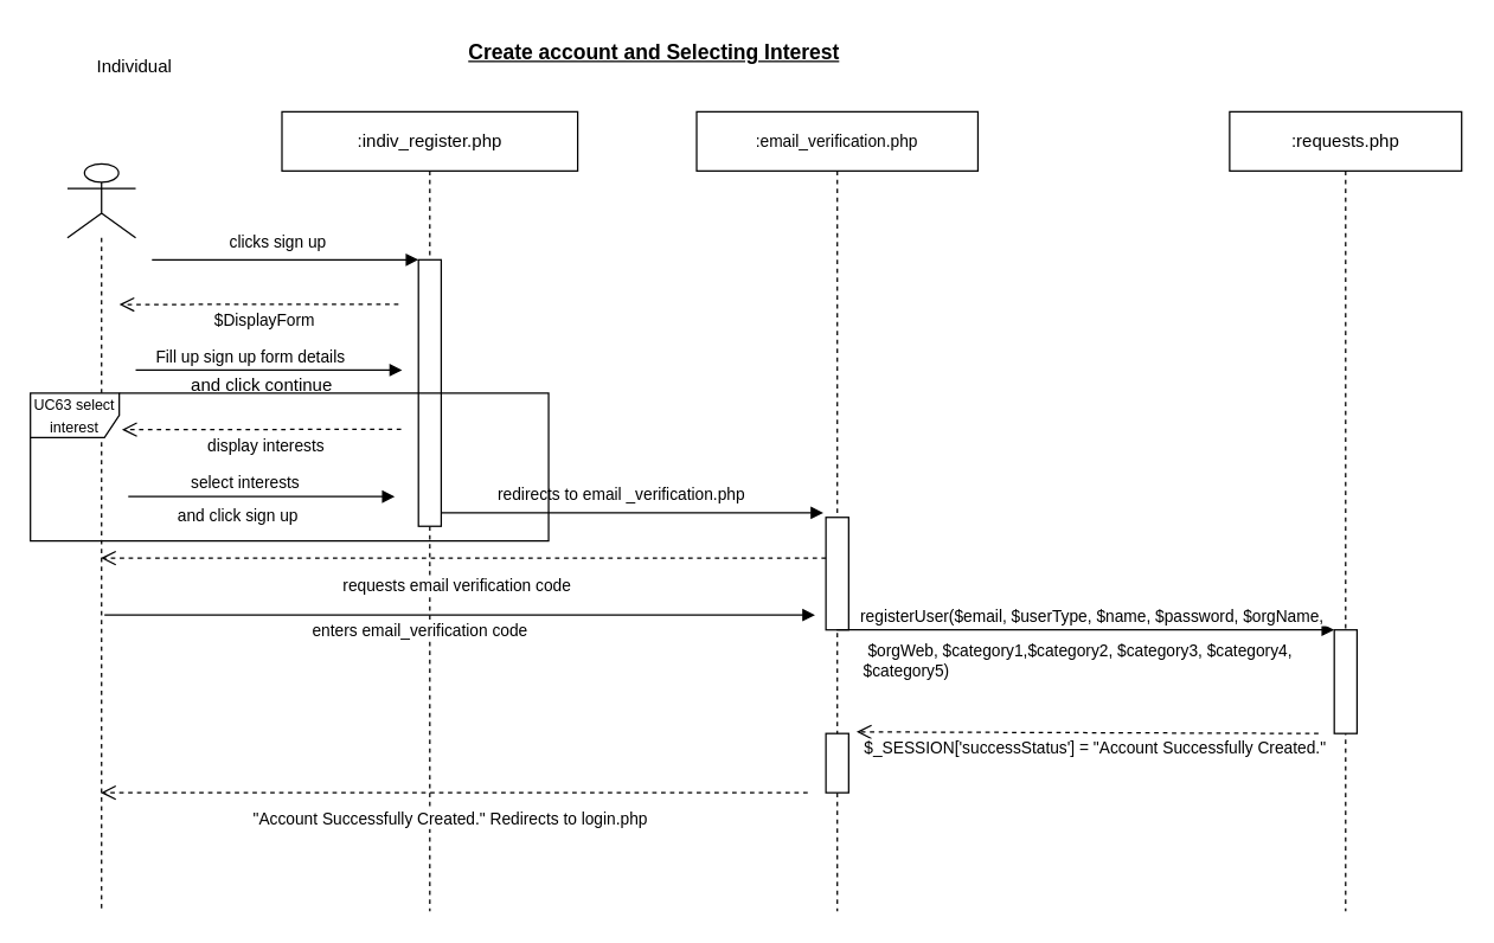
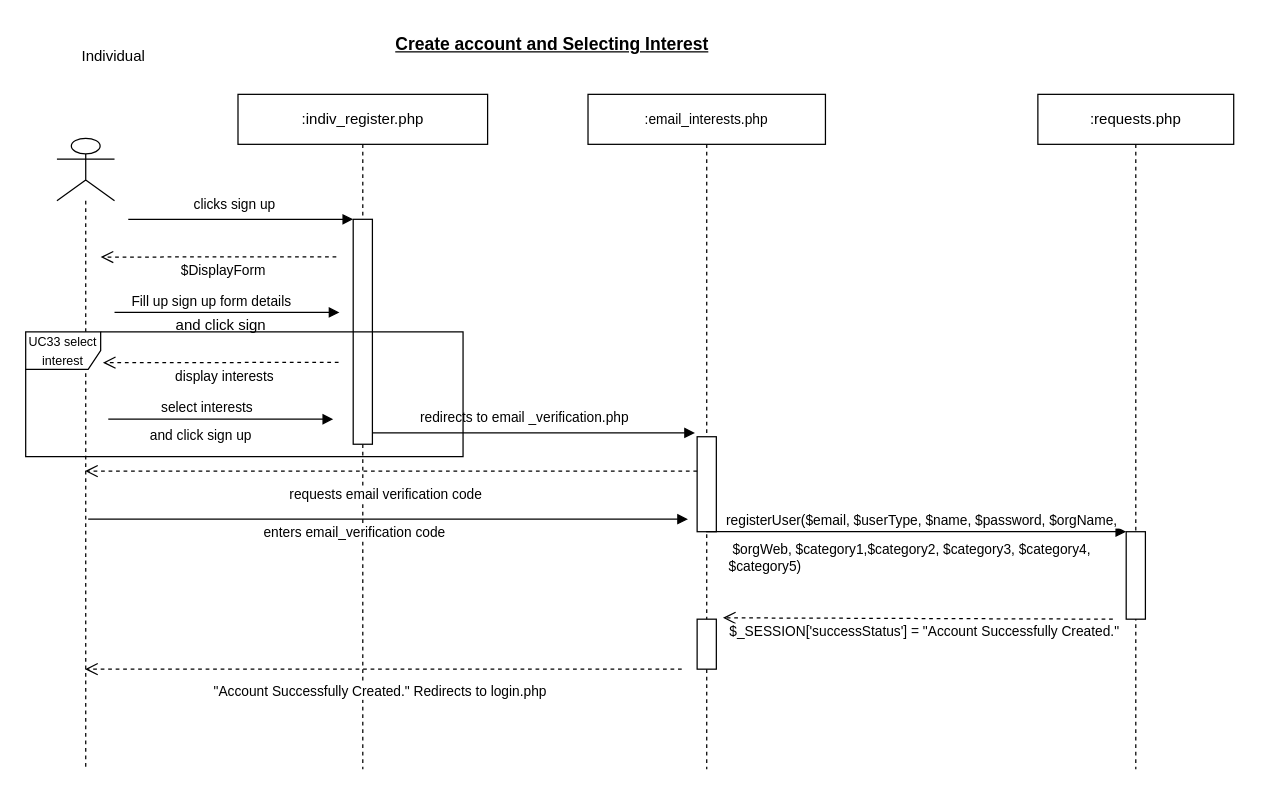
  <mxCell id="0" />
  <mxCell id="1" parent="0" />
  <mxCell id="2" value=":requests.php" style="shape=umlLifeline;perimeter=lifelinePerimeter;whiteSpace=wrap;html=1;container=0;collapsible=0;recursiveResize=0;outlineConnect=0;" parent="1" vertex="1"><mxGeometry x="830" y="75" width="156.72" height="540" as="geometry" /></mxCell>
  <mxCell id="3" value="clicks sign up" style="html=1;verticalAlign=bottom;endArrow=block;rounded=0;elbow=vertical;" parent="1" edge="1"><mxGeometry x="-0.056" y="3" width="80" relative="1" as="geometry"><mxPoint x="102.09" y="175" as="sourcePoint" /><mxPoint x="282.09" y="175" as="targetPoint" /><mxPoint as="offset" /></mxGeometry></mxCell>
  <mxCell id="4" value="" style="shape=umlLifeline;participant=umlActor;perimeter=lifelinePerimeter;whiteSpace=wrap;html=1;container=0;collapsible=0;recursiveResize=0;verticalAlign=top;spacingTop=36;outlineConnect=0;fontFamily=Helvetica;fontSize=12;fontColor=default;align=center;strokeColor=default;fillColor=default;size=50;" parent="1" vertex="1"><mxGeometry x="45" y="110.14" width="46.09" height="504.86" as="geometry" /></mxCell>
  <mxCell id="5" value="Individual" style="text;html=1;align=center;verticalAlign=middle;resizable=1;points=[];autosize=1;strokeColor=none;fillColor=none;container=0;movable=1;rotatable=1;deletable=1;editable=1;connectable=1;locked=0;" parent="1" vertex="1"><mxGeometry x="55" y="30" width="70" height="30" as="geometry" /></mxCell>
  <mxCell id="6" value=":indiv_register.php" style="shape=umlLifeline;perimeter=lifelinePerimeter;whiteSpace=wrap;html=1;container=0;collapsible=0;recursiveResize=0;outlineConnect=0;" parent="1" vertex="1"><mxGeometry x="189.9" y="75" width="199.75" height="540" as="geometry" /></mxCell>
  <mxCell id="7" value="" style="html=1;points=[];perimeter=orthogonalPerimeter;container=0;" parent="1" vertex="1"><mxGeometry x="282.09" y="175" width="15.37" height="180" as="geometry" /></mxCell>
- <mxCell id="8" value="&lt;font style=&quot;font-size: 11px;&quot;&gt;:email_verification.php&lt;/font&gt;" style="shape=umlLifeline;perimeter=lifelinePerimeter;whiteSpace=wrap;html=1;container=0;collapsible=0;recursiveResize=0;outlineConnect=0;" parent="1" vertex="1"><mxGeometry x="470" y="75" width="190" height="540" as="geometry" /></mxCell>
+ <mxCell id="8" value="&lt;font style=&quot;font-size: 11px;&quot;&gt;:email_interests.php&lt;/font&gt;" style="shape=umlLifeline;perimeter=lifelinePerimeter;whiteSpace=wrap;html=1;container=0;collapsible=0;recursiveResize=0;outlineConnect=0;" parent="1" vertex="1"><mxGeometry x="470" y="75" width="190" height="540" as="geometry" /></mxCell>
  <mxCell id="9" value="&lt;span style=&quot;font-size: 14px;&quot;&gt;&lt;b&gt;&lt;u&gt;Create account and Selecting Interest&lt;/u&gt;&lt;/b&gt;&lt;/span&gt;" style="text;html=1;align=center;verticalAlign=middle;resizable=0;points=[];autosize=1;strokeColor=none;fillColor=none;" parent="1" vertex="1"><mxGeometry x="305.56" y="20" width="270" height="30" as="geometry" /></mxCell>
  <mxCell id="10" value="" style="html=1;points=[];perimeter=orthogonalPerimeter;container=0;" parent="1" vertex="1"><mxGeometry x="557.32" y="349" width="15.37" height="76" as="geometry" /></mxCell>
  <mxCell id="11" value="" style="html=1;points=[];perimeter=orthogonalPerimeter;container=0;" parent="1" vertex="1"><mxGeometry x="900.68" y="425" width="15.37" height="70" as="geometry" /></mxCell>
  <mxCell id="12" value="redirects to email _verification.php" style="html=1;verticalAlign=bottom;endArrow=block;rounded=0;elbow=vertical;entryX=-0.112;entryY=-0.04;entryDx=0;entryDy=0;entryPerimeter=0;" parent="1" target="10" edge="1" source="7"><mxGeometry x="-0.055" y="3" width="80" relative="1" as="geometry"><mxPoint x="310" y="348" as="sourcePoint" /><mxPoint x="520" y="348" as="targetPoint" /><mxPoint as="offset" /></mxGeometry></mxCell>
  <mxCell id="13" value="&lt;font style=&quot;font-size: 11px;&quot;&gt;registerUser($email, $userType, $name, $password, $orgName,&amp;nbsp;&amp;nbsp;&lt;/font&gt;" style="html=1;verticalAlign=bottom;endArrow=block;rounded=0;elbow=vertical;" parent="1" edge="1" source="8"><mxGeometry x="0.044" width="80" relative="1" as="geometry"><mxPoint x="599.32" y="425" as="sourcePoint" /><mxPoint x="900.68" y="425" as="targetPoint" /><mxPoint as="offset" /></mxGeometry></mxCell>
  <mxCell id="14" value="" style="html=1;points=[];perimeter=orthogonalPerimeter;container=0;" parent="1" vertex="1"><mxGeometry x="557.32" y="495" width="15.37" height="40" as="geometry" /></mxCell>
  <mxCell id="15" value="requests email verification code" style="html=1;verticalAlign=bottom;endArrow=open;dashed=1;endSize=8;rounded=0;elbow=vertical;" parent="1" edge="1" target="4"><mxGeometry x="0.016" y="27" relative="1" as="geometry"><mxPoint x="557.32" y="376.5" as="sourcePoint" /><mxPoint x="317.32" y="376.5" as="targetPoint" /><mxPoint as="offset" /><Array as="points" /></mxGeometry></mxCell>
  <mxCell id="16" value="&amp;nbsp;&quot;Account Successfully Created.&quot; Redirects to login.php" style="html=1;verticalAlign=bottom;endArrow=open;dashed=1;endSize=8;rounded=0;elbow=vertical;" parent="1" edge="1" target="4"><mxGeometry x="0.018" y="27" relative="1" as="geometry"><mxPoint x="545" y="535" as="sourcePoint" /><mxPoint x="330" y="536" as="targetPoint" /><mxPoint as="offset" /><Array as="points" /></mxGeometry></mxCell>
  <mxCell id="17" value="$_SESSION['successStatus'] = &quot;Account Successfully Created.&quot;" style="html=1;verticalAlign=bottom;endArrow=open;dashed=1;endSize=8;rounded=0;elbow=vertical;entryX=1.345;entryY=-0.027;entryDx=0;entryDy=0;entryPerimeter=0;" edge="1" parent="1" target="14"><mxGeometry x="-0.03" y="20" relative="1" as="geometry"><mxPoint x="890" y="495" as="sourcePoint" /><mxPoint x="680" y="495" as="targetPoint" /><mxPoint as="offset" /><Array as="points" /></mxGeometry></mxCell>
  <mxCell id="18" value="$DisplayForm" style="html=1;verticalAlign=bottom;endArrow=open;dashed=1;endSize=8;rounded=0;elbow=vertical;" edge="1" parent="1"><mxGeometry x="-0.03" y="20" relative="1" as="geometry"><mxPoint x="268.57" y="205" as="sourcePoint" /><mxPoint x="80" y="205.22" as="targetPoint" /><mxPoint as="offset" /><Array as="points" /></mxGeometry></mxCell>
  <mxCell id="19" value="Fill up sign up form details&amp;nbsp;" style="html=1;verticalAlign=bottom;endArrow=block;rounded=0;elbow=vertical;" edge="1" parent="1"><mxGeometry x="-0.123" width="80" relative="1" as="geometry"><mxPoint x="91.09" y="249.5" as="sourcePoint" /><mxPoint x="271.09" y="249.5" as="targetPoint" /><mxPoint as="offset" /></mxGeometry></mxCell>
- <mxCell id="20" value="and click continue" style="text;html=1;align=center;verticalAlign=middle;resizable=0;points=[];autosize=1;strokeColor=none;fillColor=none;" vertex="1" parent="1"><mxGeometry x="116.09" y="245" width="120" height="30" as="geometry" /></mxCell>
+ <mxCell id="20" value="and click sign" style="text;html=1;align=center;verticalAlign=middle;resizable=0;points=[];autosize=1;strokeColor=none;fillColor=none;" vertex="1" parent="1"><mxGeometry x="116.09" y="245" width="120" height="30" as="geometry" /></mxCell>
  <mxCell id="21" value="display interests" style="html=1;verticalAlign=bottom;endArrow=open;dashed=1;endSize=8;rounded=0;elbow=vertical;" edge="1" parent="1"><mxGeometry x="-0.03" y="20" relative="1" as="geometry"><mxPoint x="270.37" y="289.5" as="sourcePoint" /><mxPoint x="81.8" y="289.72" as="targetPoint" /><mxPoint as="offset" /><Array as="points" /></mxGeometry></mxCell>
  <mxCell id="22" value="select interests" style="html=1;verticalAlign=bottom;endArrow=block;rounded=0;elbow=vertical;" edge="1" parent="1"><mxGeometry x="-0.123" width="80" relative="1" as="geometry"><mxPoint x="86.09" y="335" as="sourcePoint" /><mxPoint x="266.09" y="335" as="targetPoint" /><mxPoint as="offset" /></mxGeometry></mxCell>
  <mxCell id="23" value="&lt;font style=&quot;font-size: 11px;&quot;&gt;and click sign up&lt;/font&gt;" style="text;html=1;align=center;verticalAlign=middle;resizable=0;points=[];autosize=1;strokeColor=none;fillColor=none;" vertex="1" parent="1"><mxGeometry x="110" y="333" width="100" height="30" as="geometry" /></mxCell>
  <mxCell id="24" value="enters email_verification code" style="html=1;verticalAlign=bottom;endArrow=block;rounded=0;elbow=vertical;" edge="1" parent="1"><mxGeometry x="-0.111" y="-20" width="80" relative="1" as="geometry"><mxPoint x="70" y="415" as="sourcePoint" /><mxPoint x="550" y="415" as="targetPoint" /><mxPoint as="offset" /></mxGeometry></mxCell>
- <mxCell id="25" value="&lt;font style=&quot;font-size: 10px;&quot;&gt;UC63 select interest&lt;/font&gt;" style="shape=umlFrame;whiteSpace=wrap;html=1;pointerEvents=0;" vertex="1" parent="1"><mxGeometry x="20" y="265" width="350" height="100" as="geometry" /></mxCell>
+ <mxCell id="25" value="&lt;font style=&quot;font-size: 10px;&quot;&gt;UC33 select interest&lt;/font&gt;" style="shape=umlFrame;whiteSpace=wrap;html=1;pointerEvents=0;" vertex="1" parent="1"><mxGeometry x="20" y="265" width="350" height="100" as="geometry" /></mxCell>
  <mxCell id="26" value="&lt;font style=&quot;font-size: 11px;&quot;&gt;&amp;nbsp;$orgWeb, $category1,$category2, $category3, $category4, $category5)&lt;/font&gt;" style="text;whiteSpace=wrap;html=1;" vertex="1" parent="1"><mxGeometry x="580.68" y="425" width="309.32" height="50" as="geometry" /></mxCell>
